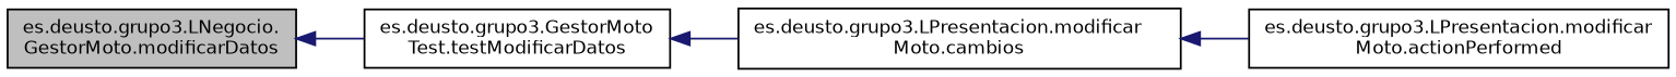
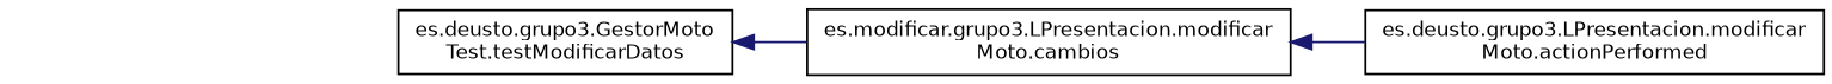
  digraph {
    rankdir=LR
    node [color=black fillcolor=white fontname=Helvetica fontsize=10 shape=record style=filled]
    edge [color=midnightblue dir=back fontname=Helvetica fontsize=10 labelfontname=Helvetica labelfontsize=10 style=solid]
-   n1 [fillcolor=grey75 fontcolor=black height=0.2 label="es.deusto.grupo3.LNegocio.\lGestorMoto.modificarDatos" width=0.4]
    n2 [height=0.2 label="es.deusto.grupo3.GestorMoto\lTest.testModificarDatos" width=0.4]
-   n3 [height=0.2 label="es.deusto.grupo3.LPresentacion.modificar\lMoto.cambios" width=0.4]
+   n3 [height=0.2 label="es.modificar.grupo3.LPresentacion.modificar\lMoto.cambios" width=0.4]
    n4 [height=0.2 label="es.deusto.grupo3.LPresentacion.modificar\lMoto.actionPerformed" width=0.4]
-   n1 -> n2
    n2 -> n3
    n3 -> n4
  }
